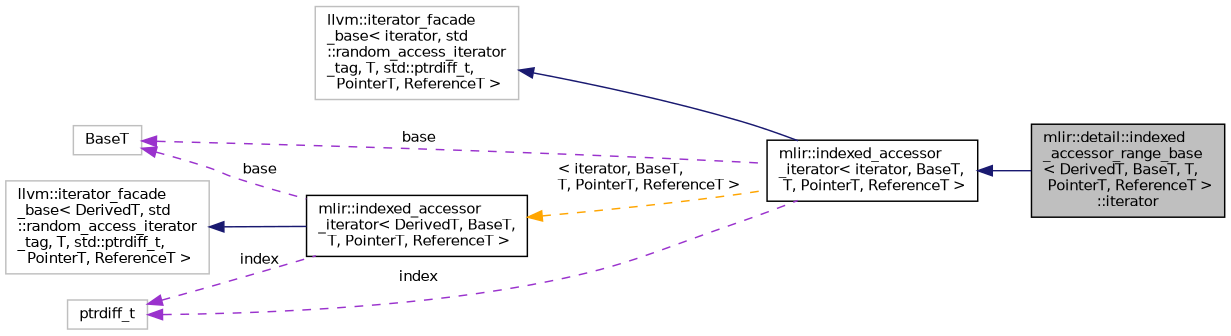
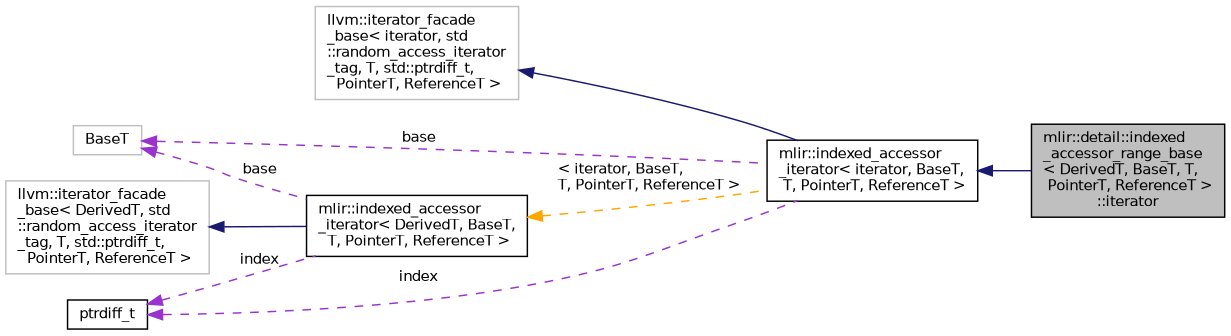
  digraph {
    rankdir=LR
    node [color=black fontname=Helvetica fontsize=10 shape=record]
    edge [color=darkorchid3 dir=back fontname=Helvetica fontsize=10 labelfontname=Helvetica labelfontsize=10 style=dashed]
    n1 [fillcolor=grey75 fontcolor=black height=0.2 label="mlir::detail::indexed\l_accessor_range_base\l\< DerivedT, BaseT, T,\l PointerT, ReferenceT \>\l::iterator" style=filled width=0.4]
    n2 [height=0.2 label="mlir::indexed_accessor\l_iterator\< iterator, BaseT,\l T, PointerT, ReferenceT \>" width=0.4]
    n3 [color=grey75 height=0.2 label="llvm::iterator_facade\l_base\< iterator, std\l::random_access_iterator\l_tag, T, std::ptrdiff_t,\l PointerT, ReferenceT \>" width=0.4]
-   n4 [color=grey75 height=0.2 label=ptrdiff_t width=0.4]
+   n4 [height=0.2 label=ptrdiff_t width=0.4]
    n5 [height=0.2 label="mlir::indexed_accessor\l_iterator\< DerivedT, BaseT,\l T, PointerT, ReferenceT \>" width=0.4]
    n6 [color=grey75 height=0.2 label=BaseT width=0.4]
    n7 [color=grey75 height=0.2 label="llvm::iterator_facade\l_base\< DerivedT, std\l::random_access_iterator\l_tag, T, std::ptrdiff_t,\l PointerT, ReferenceT \>" width=0.4]
    n2 -> n1 [color=midnightblue style=solid]
    n3 -> n2 [color=midnightblue style=solid]
    n4 -> n2 [label=" index"]
    n4 -> n5 [label=" index"]
    n5 -> n2 [color=orange label=" \< iterator, BaseT,\l T, PointerT, ReferenceT \>"]
    n6 -> n2 [label=" base"]
    n6 -> n5 [label=" base"]
    n7 -> n5 [color=midnightblue style=solid]
  }
